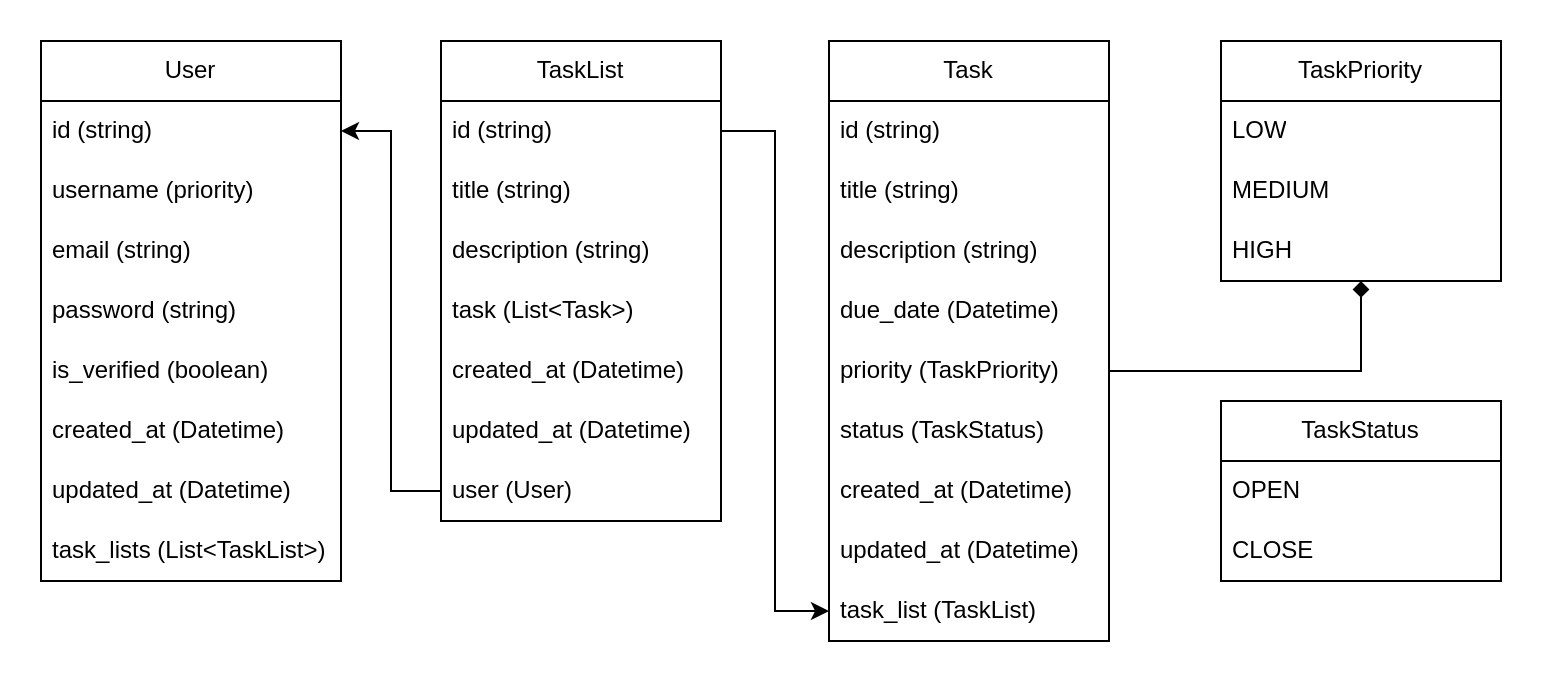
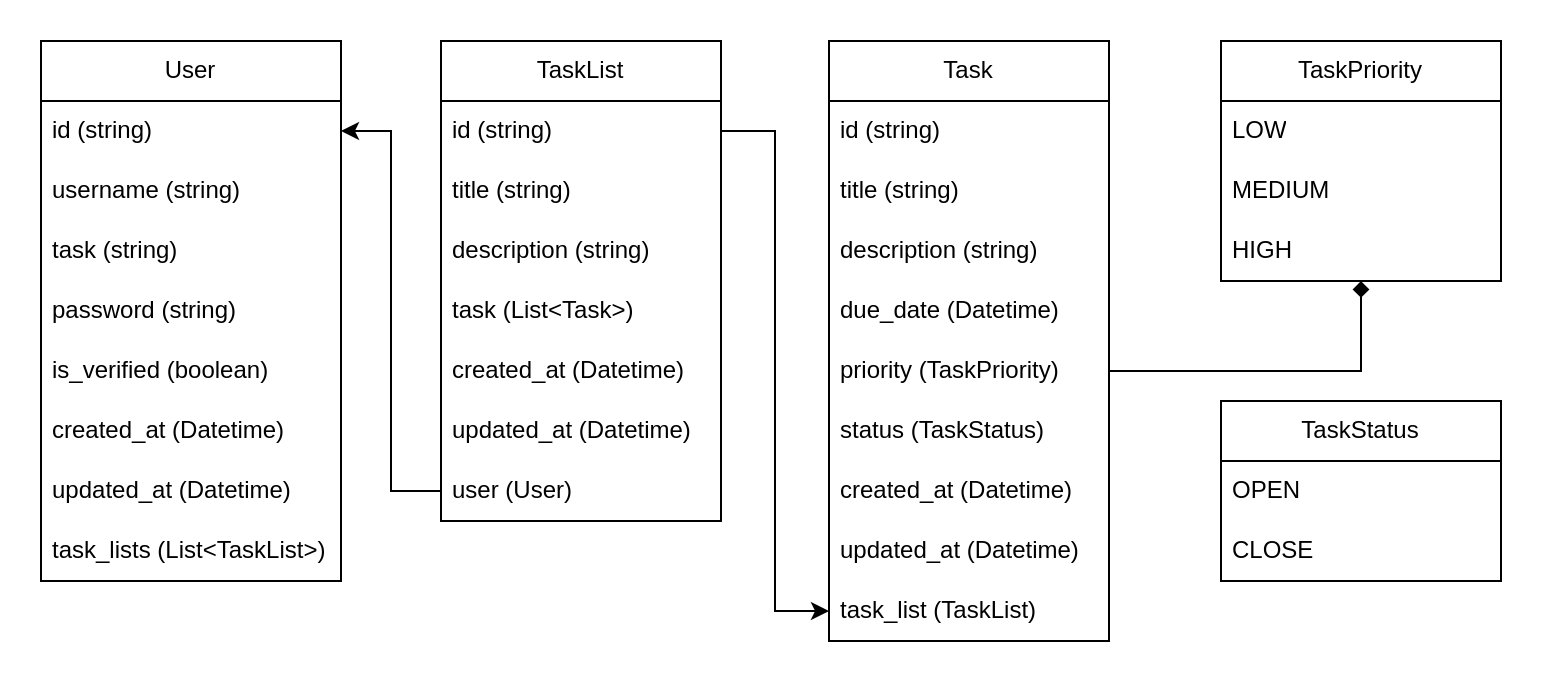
  <mxCell id="0" />
  <mxCell id="1" parent="0" />
  <mxCell id="2" value="TaskList" style="swimlane;fontStyle=0;childLayout=stackLayout;horizontal=1;startSize=30;horizontalStack=0;resizeParent=1;resizeParentMax=0;resizeLast=0;collapsible=1;marginBottom=0;whiteSpace=wrap;html=1;" vertex="1" parent="1"><mxGeometry x="220" y="20" width="140" height="240" as="geometry" /></mxCell>
  <mxCell id="3" value="id (string)" style="text;strokeColor=none;fillColor=none;align=left;verticalAlign=middle;spacingLeft=4;spacingRight=4;overflow=hidden;points=[[0,0.5],[1,0.5]];portConstraint=eastwest;rotatable=0;whiteSpace=wrap;html=1;" vertex="1" parent="2"><mxGeometry y="30" width="140" height="30" as="geometry" /></mxCell>
  <mxCell id="4" value="title (string)" style="text;strokeColor=none;fillColor=none;align=left;verticalAlign=middle;spacingLeft=4;spacingRight=4;overflow=hidden;points=[[0,0.5],[1,0.5]];portConstraint=eastwest;rotatable=0;whiteSpace=wrap;html=1;" vertex="1" parent="2"><mxGeometry y="60" width="140" height="30" as="geometry" /></mxCell>
  <mxCell id="5" value="description (string)" style="text;strokeColor=none;fillColor=none;align=left;verticalAlign=middle;spacingLeft=4;spacingRight=4;overflow=hidden;points=[[0,0.5],[1,0.5]];portConstraint=eastwest;rotatable=0;whiteSpace=wrap;html=1;" vertex="1" parent="2"><mxGeometry y="90" width="140" height="30" as="geometry" /></mxCell>
  <mxCell id="6" value="task (List&amp;lt;Task&amp;gt;)" style="text;strokeColor=none;fillColor=none;align=left;verticalAlign=middle;spacingLeft=4;spacingRight=4;overflow=hidden;points=[[0,0.5],[1,0.5]];portConstraint=eastwest;rotatable=0;whiteSpace=wrap;html=1;" vertex="1" parent="2"><mxGeometry y="120" width="140" height="30" as="geometry" /></mxCell>
  <mxCell id="7" value="created_at (Datetime)" style="text;strokeColor=none;fillColor=none;align=left;verticalAlign=middle;spacingLeft=4;spacingRight=4;overflow=hidden;points=[[0,0.5],[1,0.5]];portConstraint=eastwest;rotatable=0;whiteSpace=wrap;html=1;" vertex="1" parent="2"><mxGeometry y="150" width="140" height="30" as="geometry" /></mxCell>
  <mxCell id="8" value="updated_at (Datetime)" style="text;strokeColor=none;fillColor=none;align=left;verticalAlign=middle;spacingLeft=4;spacingRight=4;overflow=hidden;points=[[0,0.5],[1,0.5]];portConstraint=eastwest;rotatable=0;whiteSpace=wrap;html=1;" vertex="1" parent="2"><mxGeometry y="180" width="140" height="30" as="geometry" /></mxCell>
  <mxCell id="9" value="user (User)" style="text;strokeColor=none;fillColor=none;align=left;verticalAlign=middle;spacingLeft=4;spacingRight=4;overflow=hidden;points=[[0,0.5],[1,0.5]];portConstraint=eastwest;rotatable=0;whiteSpace=wrap;html=1;" vertex="1" parent="2"><mxGeometry y="210" width="140" height="30" as="geometry" /></mxCell>
  <mxCell id="10" value="Task" style="swimlane;fontStyle=0;childLayout=stackLayout;horizontal=1;startSize=30;horizontalStack=0;resizeParent=1;resizeParentMax=0;resizeLast=0;collapsible=1;marginBottom=0;whiteSpace=wrap;html=1;" vertex="1" parent="1"><mxGeometry x="414" y="20" width="140" height="300" as="geometry" /></mxCell>
  <mxCell id="11" value="id (string)" style="text;strokeColor=none;fillColor=none;align=left;verticalAlign=middle;spacingLeft=4;spacingRight=4;overflow=hidden;points=[[0,0.5],[1,0.5]];portConstraint=eastwest;rotatable=0;whiteSpace=wrap;html=1;" vertex="1" parent="10"><mxGeometry y="30" width="140" height="30" as="geometry" /></mxCell>
  <mxCell id="12" value="title (string)" style="text;strokeColor=none;fillColor=none;align=left;verticalAlign=middle;spacingLeft=4;spacingRight=4;overflow=hidden;points=[[0,0.5],[1,0.5]];portConstraint=eastwest;rotatable=0;whiteSpace=wrap;html=1;" vertex="1" parent="10"><mxGeometry y="60" width="140" height="30" as="geometry" /></mxCell>
  <mxCell id="13" value="description (string)" style="text;strokeColor=none;fillColor=none;align=left;verticalAlign=middle;spacingLeft=4;spacingRight=4;overflow=hidden;points=[[0,0.5],[1,0.5]];portConstraint=eastwest;rotatable=0;whiteSpace=wrap;html=1;" vertex="1" parent="10"><mxGeometry y="90" width="140" height="30" as="geometry" /></mxCell>
  <mxCell id="14" value="due_date (Datetime)" style="text;strokeColor=none;fillColor=none;align=left;verticalAlign=middle;spacingLeft=4;spacingRight=4;overflow=hidden;points=[[0,0.5],[1,0.5]];portConstraint=eastwest;rotatable=0;whiteSpace=wrap;html=1;" vertex="1" parent="10"><mxGeometry y="120" width="140" height="30" as="geometry" /></mxCell>
  <mxCell id="15" value="priority (TaskPriority)" style="text;strokeColor=none;fillColor=none;align=left;verticalAlign=middle;spacingLeft=4;spacingRight=4;overflow=hidden;points=[[0,0.5],[1,0.5]];portConstraint=eastwest;rotatable=0;whiteSpace=wrap;html=1;" vertex="1" parent="10"><mxGeometry y="150" width="140" height="30" as="geometry" /></mxCell>
  <mxCell id="16" value="status (TaskStatus)" style="text;strokeColor=none;fillColor=none;align=left;verticalAlign=middle;spacingLeft=4;spacingRight=4;overflow=hidden;points=[[0,0.5],[1,0.5]];portConstraint=eastwest;rotatable=0;whiteSpace=wrap;html=1;" vertex="1" parent="10"><mxGeometry y="180" width="140" height="30" as="geometry" /></mxCell>
  <mxCell id="17" value="created_at (Datetime)" style="text;strokeColor=none;fillColor=none;align=left;verticalAlign=middle;spacingLeft=4;spacingRight=4;overflow=hidden;points=[[0,0.5],[1,0.5]];portConstraint=eastwest;rotatable=0;whiteSpace=wrap;html=1;" vertex="1" parent="10"><mxGeometry y="210" width="140" height="30" as="geometry" /></mxCell>
  <mxCell id="18" value="updated_at (Datetime)" style="text;strokeColor=none;fillColor=none;align=left;verticalAlign=middle;spacingLeft=4;spacingRight=4;overflow=hidden;points=[[0,0.5],[1,0.5]];portConstraint=eastwest;rotatable=0;whiteSpace=wrap;html=1;" vertex="1" parent="10"><mxGeometry y="240" width="140" height="30" as="geometry" /></mxCell>
  <mxCell id="19" value="task_list (TaskList)" style="text;strokeColor=none;fillColor=none;align=left;verticalAlign=middle;spacingLeft=4;spacingRight=4;overflow=hidden;points=[[0,0.5],[1,0.5]];portConstraint=eastwest;rotatable=0;whiteSpace=wrap;html=1;" vertex="1" parent="10"><mxGeometry y="270" width="140" height="30" as="geometry" /></mxCell>
  <mxCell id="20" style="edgeStyle=orthogonalEdgeStyle;rounded=0;orthogonalLoop=1;jettySize=auto;html=1;entryX=0;entryY=0.5;entryDx=0;entryDy=0;" edge="1" parent="1" source="3" target="19"><mxGeometry relative="1" as="geometry"><mxPoint x="330" y="635" as="targetPoint" /></mxGeometry></mxCell>
  <mxCell id="21" value="TaskStatus" style="swimlane;fontStyle=0;childLayout=stackLayout;horizontal=1;startSize=30;horizontalStack=0;resizeParent=1;resizeParentMax=0;resizeLast=0;collapsible=1;marginBottom=0;whiteSpace=wrap;html=1;" vertex="1" parent="1"><mxGeometry x="610" y="200" width="140" height="90" as="geometry" /></mxCell>
  <mxCell id="22" value="OPEN" style="text;strokeColor=none;fillColor=none;align=left;verticalAlign=middle;spacingLeft=4;spacingRight=4;overflow=hidden;points=[[0,0.5],[1,0.5]];portConstraint=eastwest;rotatable=0;whiteSpace=wrap;html=1;" vertex="1" parent="21"><mxGeometry y="30" width="140" height="30" as="geometry" /></mxCell>
  <mxCell id="23" value="CLOSE" style="text;strokeColor=none;fillColor=none;align=left;verticalAlign=middle;spacingLeft=4;spacingRight=4;overflow=hidden;points=[[0,0.5],[1,0.5]];portConstraint=eastwest;rotatable=0;whiteSpace=wrap;html=1;" vertex="1" parent="21"><mxGeometry y="60" width="140" height="30" as="geometry" /></mxCell>
  <mxCell id="24" value="&lt;span style=&quot;text-align: left;&quot;&gt;TaskPriority&lt;/span&gt;" style="swimlane;fontStyle=0;childLayout=stackLayout;horizontal=1;startSize=30;horizontalStack=0;resizeParent=1;resizeParentMax=0;resizeLast=0;collapsible=1;marginBottom=0;whiteSpace=wrap;html=1;" vertex="1" parent="1"><mxGeometry x="610" y="20" width="140" height="120" as="geometry" /></mxCell>
  <mxCell id="25" value="LOW" style="text;strokeColor=none;fillColor=none;align=left;verticalAlign=middle;spacingLeft=4;spacingRight=4;overflow=hidden;points=[[0,0.5],[1,0.5]];portConstraint=eastwest;rotatable=0;whiteSpace=wrap;html=1;" vertex="1" parent="24"><mxGeometry y="30" width="140" height="30" as="geometry" /></mxCell>
  <mxCell id="26" value="MEDIUM" style="text;strokeColor=none;fillColor=none;align=left;verticalAlign=middle;spacingLeft=4;spacingRight=4;overflow=hidden;points=[[0,0.5],[1,0.5]];portConstraint=eastwest;rotatable=0;whiteSpace=wrap;html=1;" vertex="1" parent="24"><mxGeometry y="60" width="140" height="30" as="geometry" /></mxCell>
  <mxCell id="27" value="HIGH" style="text;strokeColor=none;fillColor=none;align=left;verticalAlign=middle;spacingLeft=4;spacingRight=4;overflow=hidden;points=[[0,0.5],[1,0.5]];portConstraint=eastwest;rotatable=0;whiteSpace=wrap;html=1;" vertex="1" parent="24"><mxGeometry y="90" width="140" height="30" as="geometry" /></mxCell>
  <mxCell id="28" style="edgeStyle=orthogonalEdgeStyle;rounded=0;orthogonalLoop=1;jettySize=auto;html=1;endArrow=diamond;" edge="1" parent="1" source="15" target="24"><mxGeometry relative="1" as="geometry" /></mxCell>
  <mxCell id="29" value="User" style="swimlane;fontStyle=0;childLayout=stackLayout;horizontal=1;startSize=30;horizontalStack=0;resizeParent=1;resizeParentMax=0;resizeLast=0;collapsible=1;marginBottom=0;whiteSpace=wrap;html=1;" vertex="1" parent="1"><mxGeometry x="20" y="20" width="150" height="270" as="geometry" /></mxCell>
  <mxCell id="30" value="id (string)" style="text;strokeColor=none;fillColor=none;align=left;verticalAlign=middle;spacingLeft=4;spacingRight=4;overflow=hidden;points=[[0,0.5],[1,0.5]];portConstraint=eastwest;rotatable=0;whiteSpace=wrap;html=1;" vertex="1" parent="29"><mxGeometry y="30" width="150" height="30" as="geometry" /></mxCell>
- <mxCell id="31" value="username (priority)" style="text;strokeColor=none;fillColor=none;align=left;verticalAlign=middle;spacingLeft=4;spacingRight=4;overflow=hidden;points=[[0,0.5],[1,0.5]];portConstraint=eastwest;rotatable=0;whiteSpace=wrap;html=1;" vertex="1" parent="29"><mxGeometry y="60" width="150" height="30" as="geometry" /></mxCell>
- <mxCell id="32" value="email (string)" style="text;strokeColor=none;fillColor=none;align=left;verticalAlign=middle;spacingLeft=4;spacingRight=4;overflow=hidden;points=[[0,0.5],[1,0.5]];portConstraint=eastwest;rotatable=0;whiteSpace=wrap;html=1;" vertex="1" parent="29"><mxGeometry y="90" width="150" height="30" as="geometry" /></mxCell>
+ <mxCell id="31" value="username (string)" style="text;strokeColor=none;fillColor=none;align=left;verticalAlign=middle;spacingLeft=4;spacingRight=4;overflow=hidden;points=[[0,0.5],[1,0.5]];portConstraint=eastwest;rotatable=0;whiteSpace=wrap;html=1;" vertex="1" parent="29"><mxGeometry y="60" width="150" height="30" as="geometry" /></mxCell>
+ <mxCell id="32" value="task (string)" style="text;strokeColor=none;fillColor=none;align=left;verticalAlign=middle;spacingLeft=4;spacingRight=4;overflow=hidden;points=[[0,0.5],[1,0.5]];portConstraint=eastwest;rotatable=0;whiteSpace=wrap;html=1;" vertex="1" parent="29"><mxGeometry y="90" width="150" height="30" as="geometry" /></mxCell>
  <mxCell id="33" value="password (string)" style="text;strokeColor=none;fillColor=none;align=left;verticalAlign=middle;spacingLeft=4;spacingRight=4;overflow=hidden;points=[[0,0.5],[1,0.5]];portConstraint=eastwest;rotatable=0;whiteSpace=wrap;html=1;" vertex="1" parent="29"><mxGeometry y="120" width="150" height="30" as="geometry" /></mxCell>
  <mxCell id="34" value="is_verified (boolean)" style="text;strokeColor=none;fillColor=none;align=left;verticalAlign=middle;spacingLeft=4;spacingRight=4;overflow=hidden;points=[[0,0.5],[1,0.5]];portConstraint=eastwest;rotatable=0;whiteSpace=wrap;html=1;" vertex="1" parent="29"><mxGeometry y="150" width="150" height="30" as="geometry" /></mxCell>
  <mxCell id="35" value="created_at (Datetime)" style="text;strokeColor=none;fillColor=none;align=left;verticalAlign=middle;spacingLeft=4;spacingRight=4;overflow=hidden;points=[[0,0.5],[1,0.5]];portConstraint=eastwest;rotatable=0;whiteSpace=wrap;html=1;" vertex="1" parent="29"><mxGeometry y="180" width="150" height="30" as="geometry" /></mxCell>
  <mxCell id="36" value="updated_at (Datetime)" style="text;strokeColor=none;fillColor=none;align=left;verticalAlign=middle;spacingLeft=4;spacingRight=4;overflow=hidden;points=[[0,0.5],[1,0.5]];portConstraint=eastwest;rotatable=0;whiteSpace=wrap;html=1;" vertex="1" parent="29"><mxGeometry y="210" width="150" height="30" as="geometry" /></mxCell>
  <mxCell id="37" value="task_lists (List&amp;lt;TaskList&amp;gt;)" style="text;strokeColor=none;fillColor=none;align=left;verticalAlign=middle;spacingLeft=4;spacingRight=4;overflow=hidden;points=[[0,0.5],[1,0.5]];portConstraint=eastwest;rotatable=0;whiteSpace=wrap;html=1;" vertex="1" parent="29"><mxGeometry y="240" width="150" height="30" as="geometry" /></mxCell>
  <mxCell id="38" style="edgeStyle=orthogonalEdgeStyle;rounded=0;orthogonalLoop=1;jettySize=auto;html=1;entryX=1;entryY=0.5;entryDx=0;entryDy=0;" edge="1" parent="1" source="9" target="30"><mxGeometry relative="1" as="geometry" /></mxCell>
